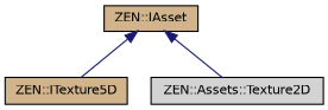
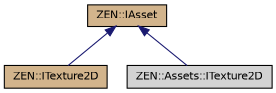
  digraph {
    node [color=black fillcolor=tan fontname=Helvetica fontsize=10 shape=record style=filled]
    edge [color=midnightblue dir=back fontname=Helvetica fontsize=10 labelfontname=Helvetica labelfontsize=10 style=solid]
    n1 [fontcolor=black height=0.2 label="ZEN::IAsset" width=0.4]
-   n2 [height=0.2 label="ZEN::ITexture5D" width=0.4]
-   n3 [fillcolor=lightgrey height=0.2 label="ZEN::Assets::Texture2D" width=0.4]
+   n2 [height=0.2 label="ZEN::ITexture2D" width=0.4]
+   n3 [fillcolor=lightgrey height=0.2 label="ZEN::Assets::ITexture2D" width=0.4]
    n1 -> n2
    n1 -> n3
  }
